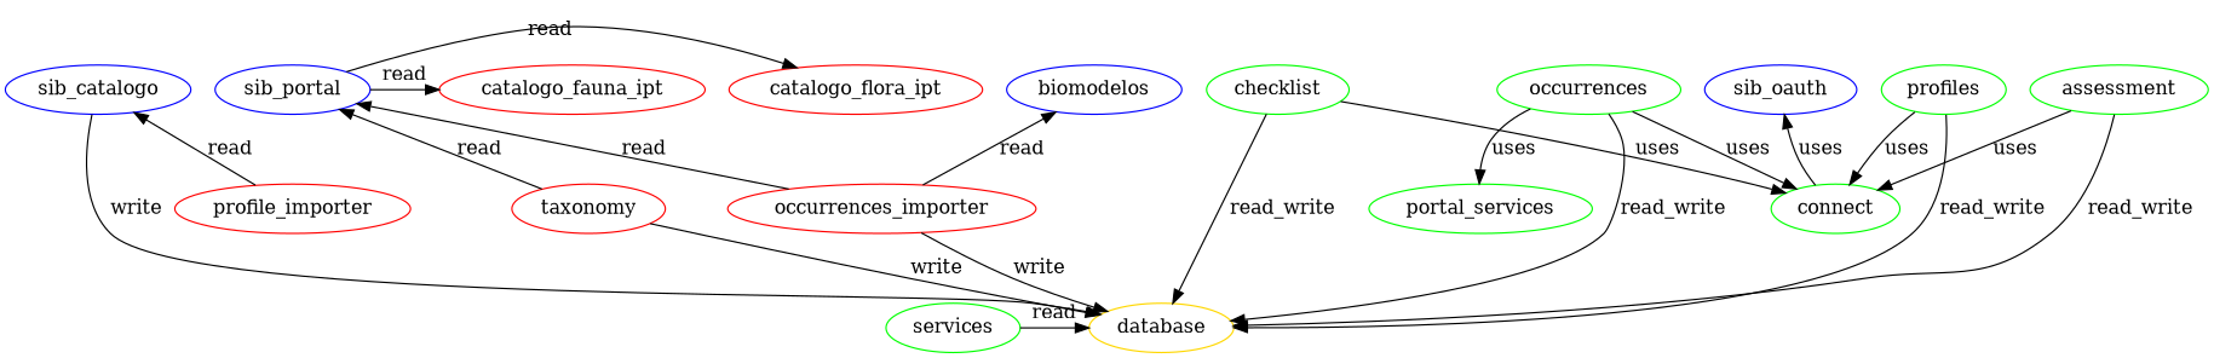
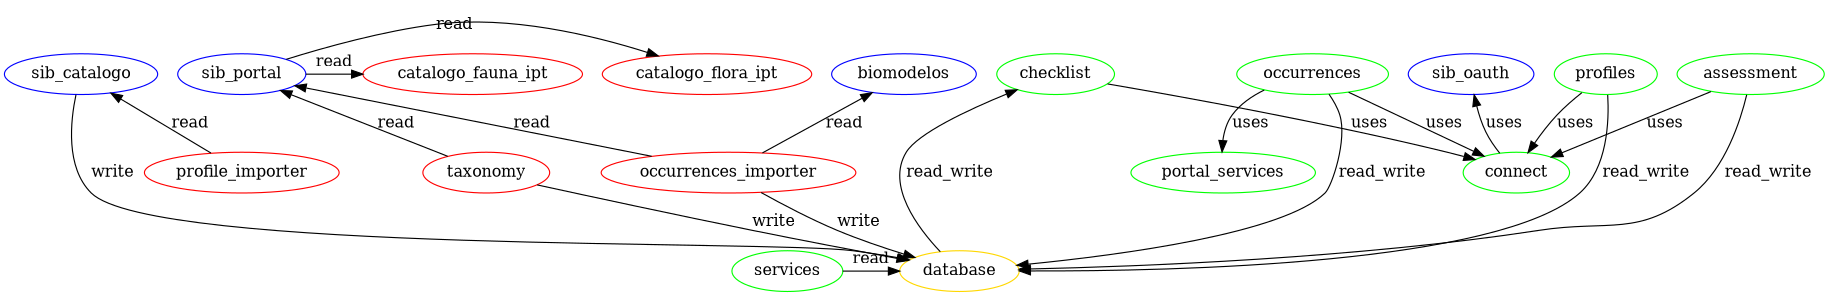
  digraph {
    node [color=green]
    sib_catalogo [color=blue]
    sib_oauth [color=blue]
    sib_portal [color=blue]
    biomodelos [color=blue]
    catalogo_flora_ipt [color=red]
    catalogo_fauna_ipt [color=red]
    occurrences_importer [color=red]
    profile_importer [color=red]
    connect
    taxonomy [color=red]
    checklist
    occurrences
    profiles
    assessment
    database [color=gold]
    services
    n17 [label=portal_services]
    subgraph sub_1 {
      rank=min
      sib_catalogo
      sib_oauth
      sib_portal
      biomodelos
      catalogo_flora_ipt
      catalogo_fauna_ipt
    }
    subgraph sub_2 {
      rank=same
      occurrences_importer
      profile_importer
      connect
      taxonomy
    }
    subgraph sub_3 {
      rank=source
      checklist
      occurrences
      profiles
      assessment
    }
    subgraph sub_4 {
      rank=max
      database
      services
    }
    sib_catalogo -> database [label=write]
    sib_portal -> catalogo_flora_ipt [label=read]
    sib_portal -> catalogo_fauna_ipt [label=read]
    occurrences_importer -> sib_portal [label=read]
    occurrences_importer -> biomodelos [label=read]
    occurrences_importer -> database [label=write]
    profile_importer -> sib_catalogo [label=read]
    connect -> sib_oauth [label=uses]
    taxonomy -> sib_portal [label=read]
    taxonomy -> database [label=write]
    checklist -> connect [label=uses]
-   checklist -> database [label=read_write]
+   database -> checklist [label=read_write]
    occurrences -> connect [label=uses]
    occurrences -> database [label=read_write]
    occurrences -> n17 [label=uses]
    profiles -> connect [label=uses]
    profiles -> database [label=read_write]
    assessment -> connect [label=uses]
    assessment -> database [label=read_write]
    services -> database [label=read]
  }
